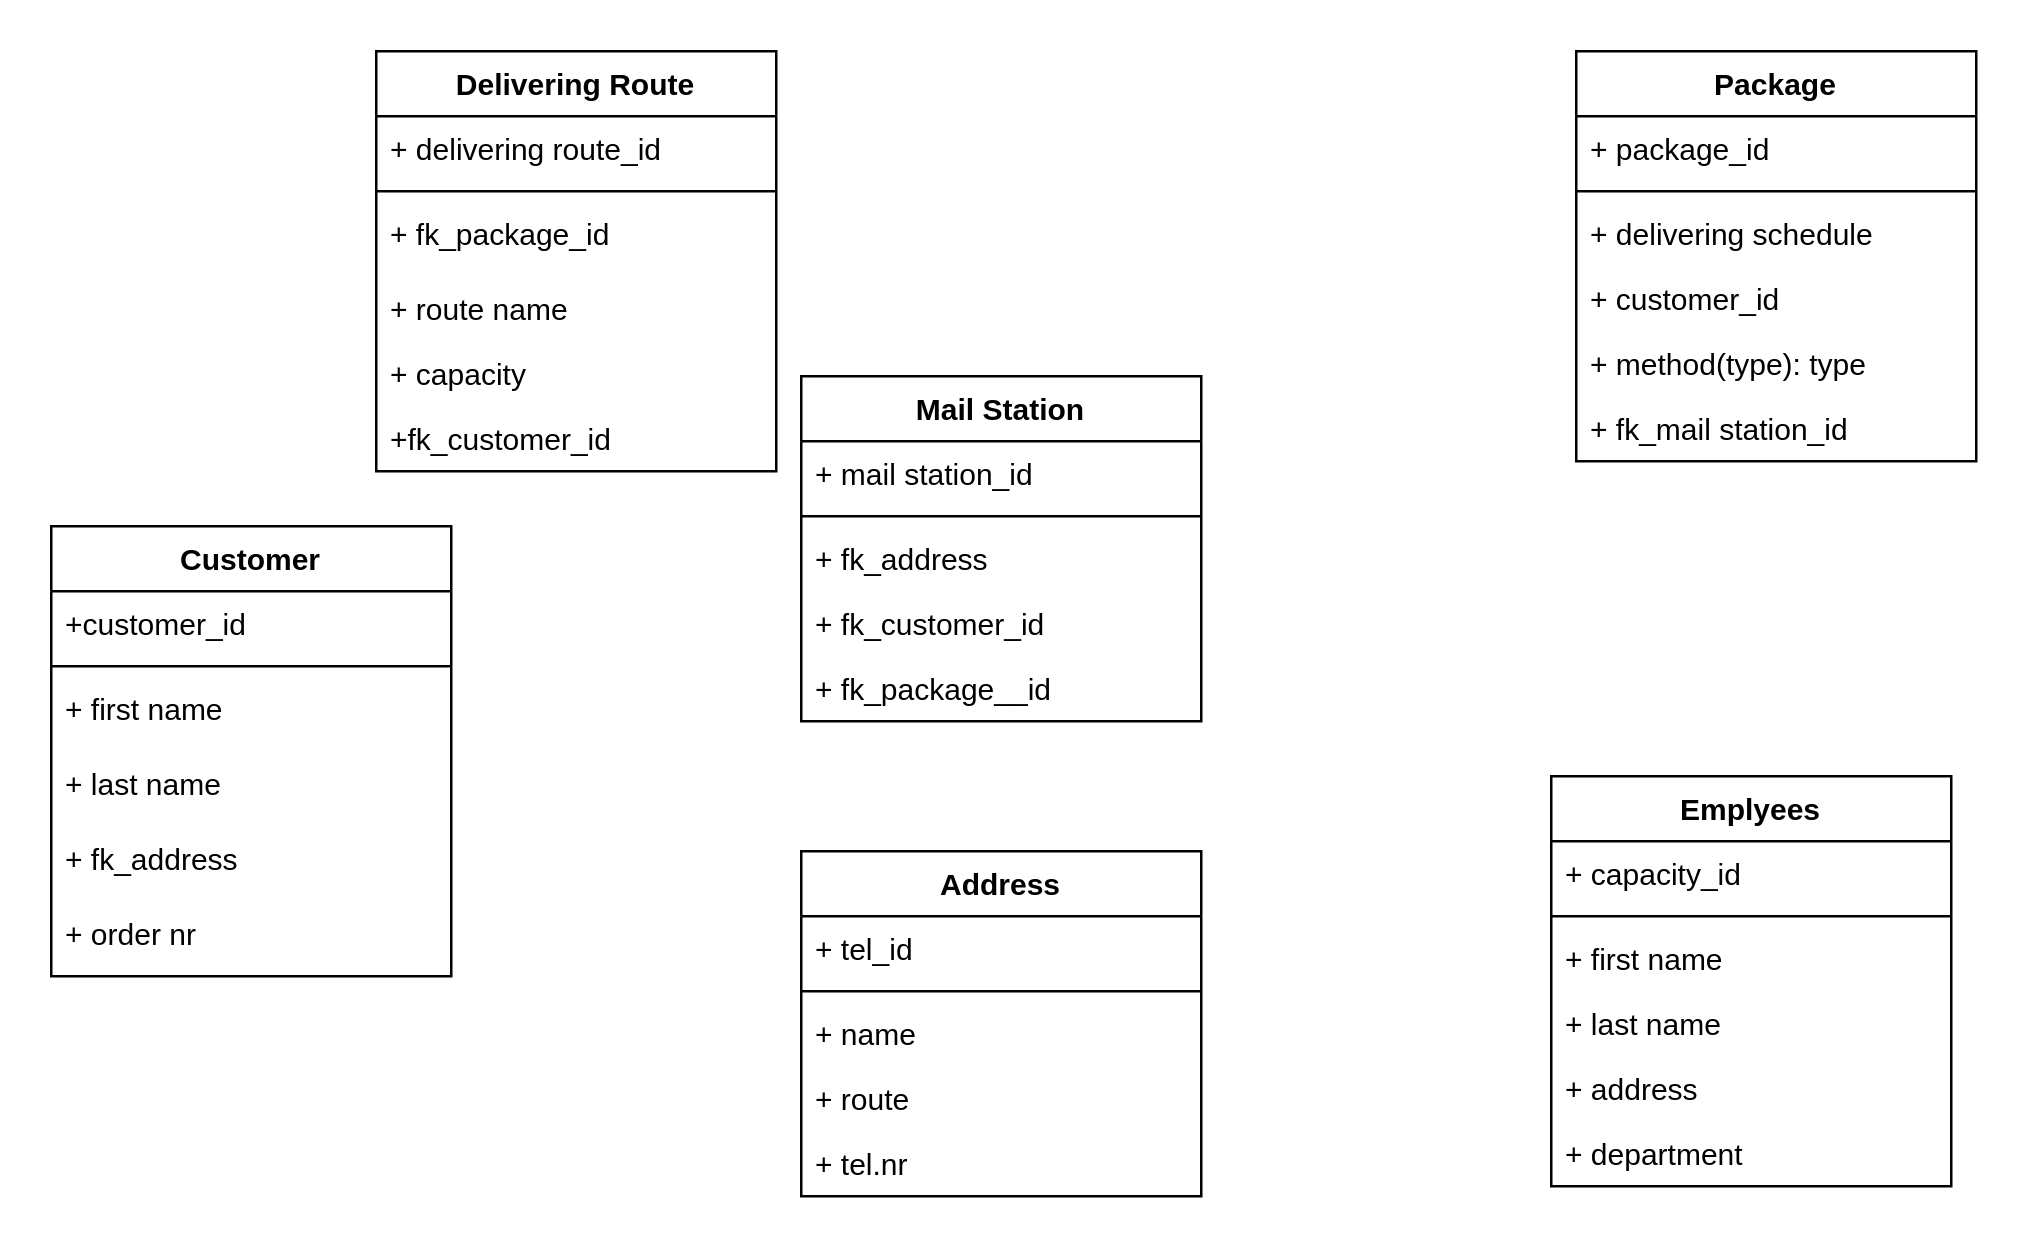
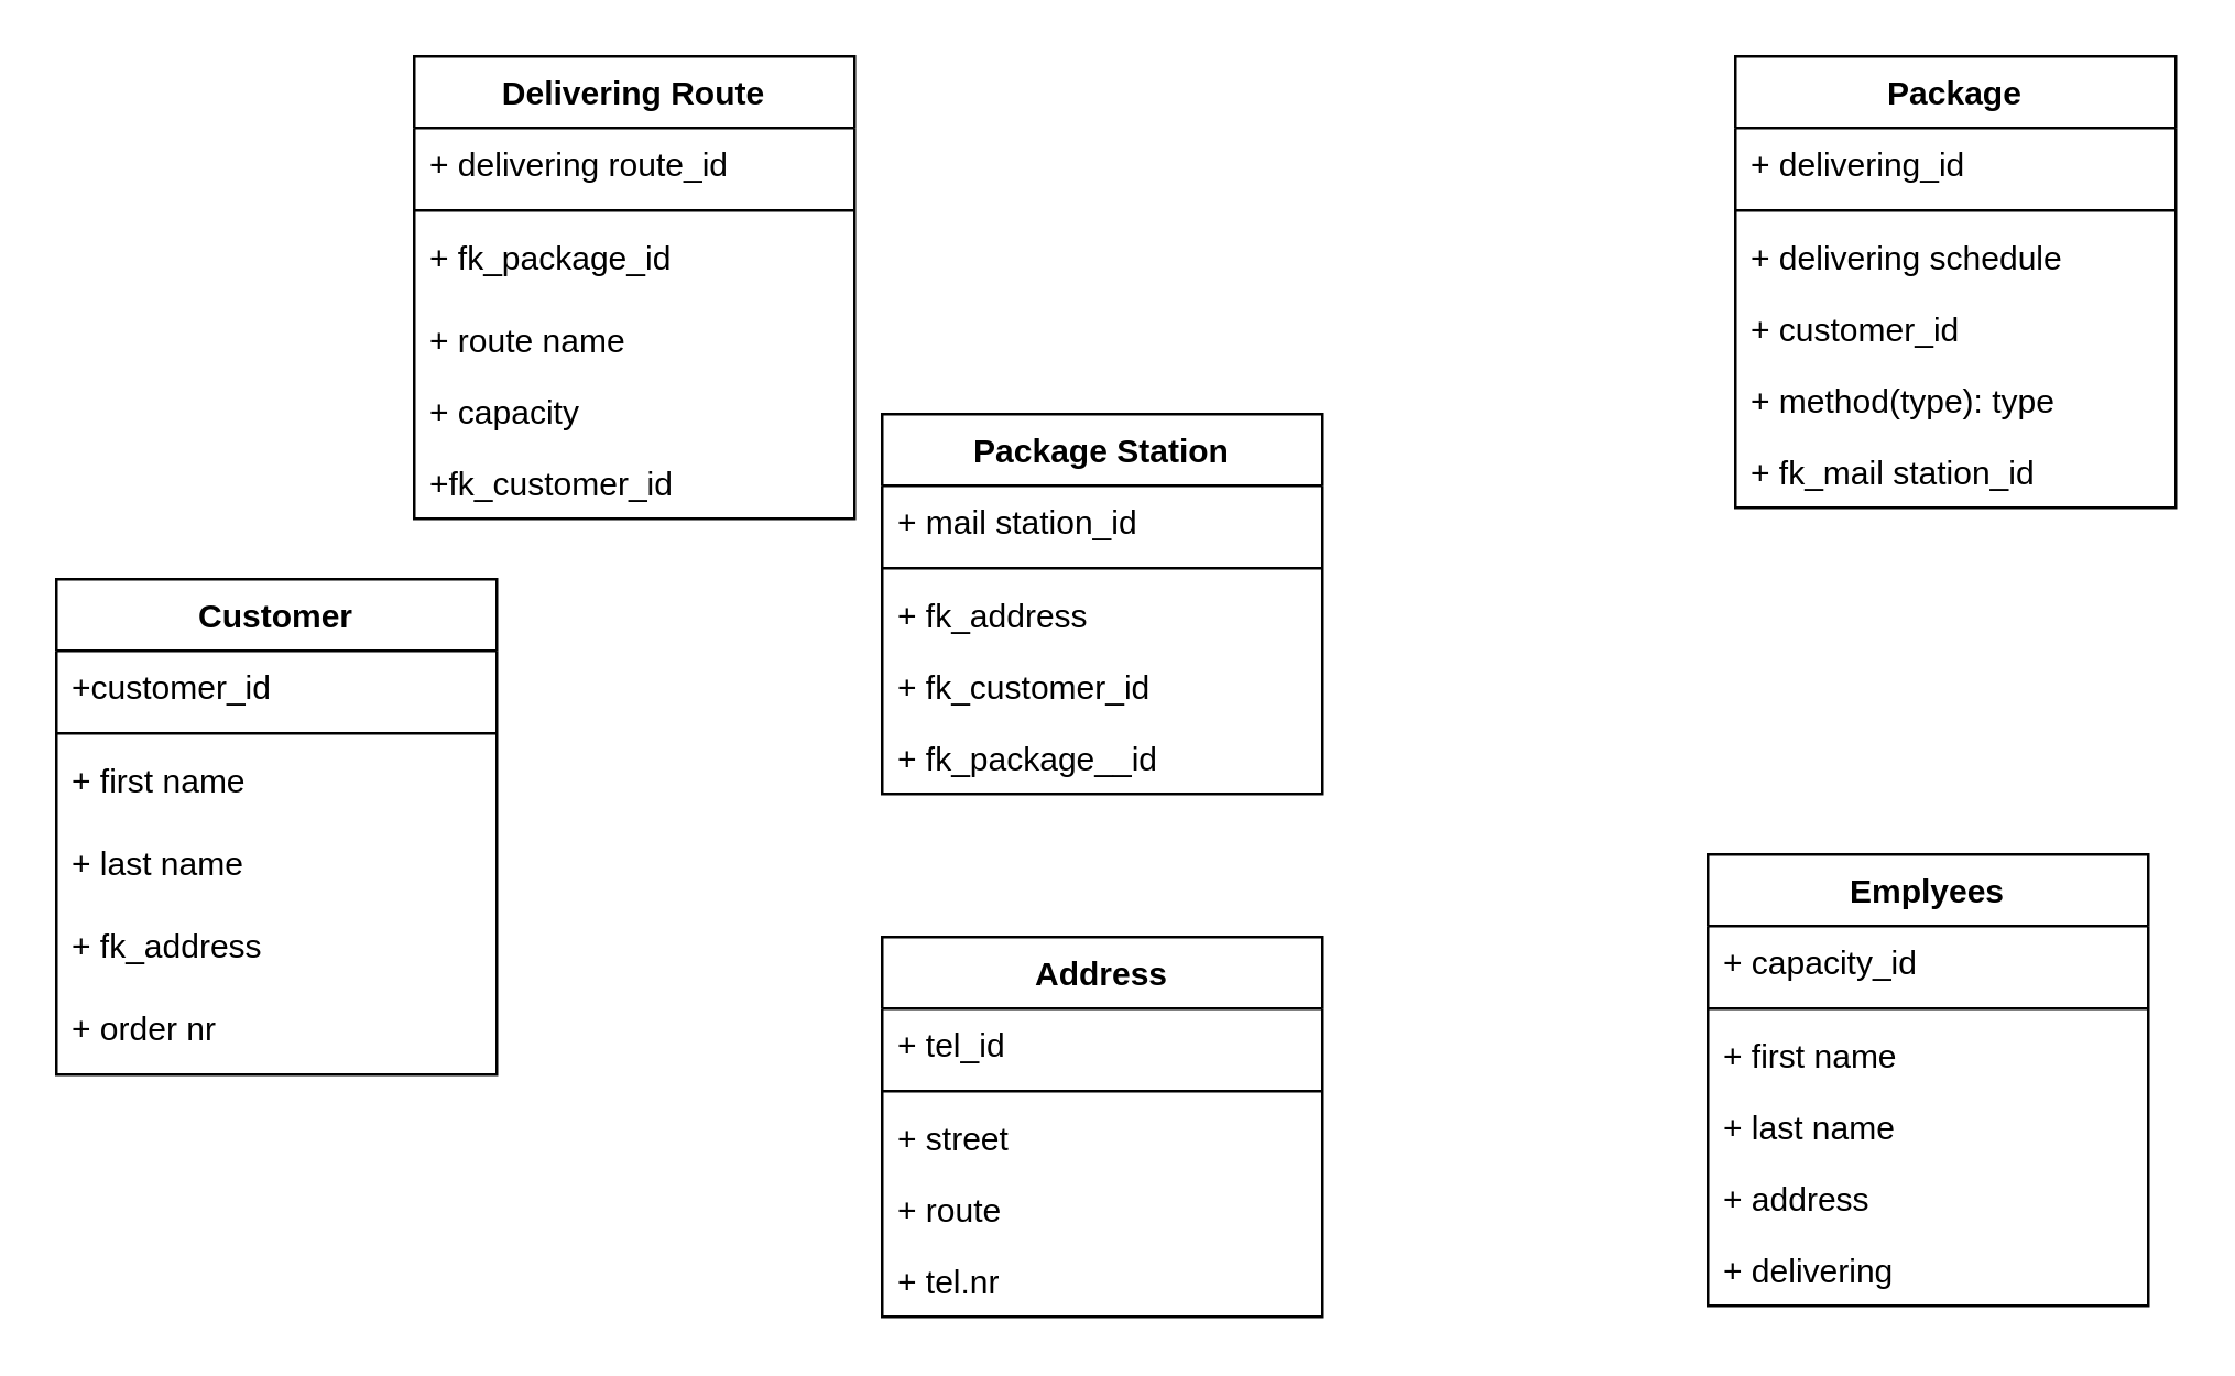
  <mxCell id="0" />
  <mxCell id="1" parent="0" />
  <mxCell id="2" value="Delivering Route" style="swimlane;fontStyle=1;align=center;verticalAlign=top;childLayout=stackLayout;horizontal=1;startSize=26;horizontalStack=0;resizeParent=1;resizeParentMax=0;resizeLast=0;collapsible=1;marginBottom=0;" vertex="1" parent="1"><mxGeometry x="150" y="20" width="160" height="168" as="geometry" /></mxCell>
  <mxCell id="3" value="+ delivering route_id" style="text;strokeColor=none;fillColor=none;align=left;verticalAlign=top;spacingLeft=4;spacingRight=4;overflow=hidden;rotatable=0;points=[[0,0.5],[1,0.5]];portConstraint=eastwest;" vertex="1" parent="2"><mxGeometry y="26" width="160" height="26" as="geometry" /></mxCell>
  <mxCell id="4" value="" style="line;strokeWidth=1;fillColor=none;align=left;verticalAlign=middle;spacingTop=-1;spacingLeft=3;spacingRight=3;rotatable=0;labelPosition=right;points=[];portConstraint=eastwest;" vertex="1" parent="2"><mxGeometry y="52" width="160" height="8" as="geometry" /></mxCell>
  <mxCell id="5" value="+ fk_package_id" style="text;strokeColor=none;fillColor=none;align=left;verticalAlign=top;spacingLeft=4;spacingRight=4;overflow=hidden;rotatable=0;points=[[0,0.5],[1,0.5]];portConstraint=eastwest;" vertex="1" parent="2"><mxGeometry y="60" width="160" height="30" as="geometry" /></mxCell>
  <mxCell id="6" value="+ route name" style="text;strokeColor=none;fillColor=none;align=left;verticalAlign=top;spacingLeft=4;spacingRight=4;overflow=hidden;rotatable=0;points=[[0,0.5],[1,0.5]];portConstraint=eastwest;" vertex="1" parent="2"><mxGeometry y="90" width="160" height="26" as="geometry" /></mxCell>
  <mxCell id="7" value="+ capacity" style="text;strokeColor=none;fillColor=none;align=left;verticalAlign=top;spacingLeft=4;spacingRight=4;overflow=hidden;rotatable=0;points=[[0,0.5],[1,0.5]];portConstraint=eastwest;" vertex="1" parent="2"><mxGeometry y="116" width="160" height="26" as="geometry" /></mxCell>
  <mxCell id="8" value="+fk_customer_id" style="text;strokeColor=none;fillColor=none;align=left;verticalAlign=top;spacingLeft=4;spacingRight=4;overflow=hidden;rotatable=0;points=[[0,0.5],[1,0.5]];portConstraint=eastwest;" vertex="1" parent="2"><mxGeometry y="142" width="160" height="26" as="geometry" /></mxCell>
  <mxCell id="9" value="Emplyees" style="swimlane;fontStyle=1;align=center;verticalAlign=top;childLayout=stackLayout;horizontal=1;startSize=26;horizontalStack=0;resizeParent=1;resizeParentMax=0;resizeLast=0;collapsible=1;marginBottom=0;" vertex="1" parent="1"><mxGeometry x="620" y="310" width="160" height="164" as="geometry" /></mxCell>
  <mxCell id="10" value="+ capacity_id" style="text;strokeColor=none;fillColor=none;align=left;verticalAlign=top;spacingLeft=4;spacingRight=4;overflow=hidden;rotatable=0;points=[[0,0.5],[1,0.5]];portConstraint=eastwest;" vertex="1" parent="9"><mxGeometry y="26" width="160" height="26" as="geometry" /></mxCell>
  <mxCell id="11" value="" style="line;strokeWidth=1;fillColor=none;align=left;verticalAlign=middle;spacingTop=-1;spacingLeft=3;spacingRight=3;rotatable=0;labelPosition=right;points=[];portConstraint=eastwest;" vertex="1" parent="9"><mxGeometry y="52" width="160" height="8" as="geometry" /></mxCell>
  <mxCell id="12" value="+ first name" style="text;strokeColor=none;fillColor=none;align=left;verticalAlign=top;spacingLeft=4;spacingRight=4;overflow=hidden;rotatable=0;points=[[0,0.5],[1,0.5]];portConstraint=eastwest;" vertex="1" parent="9"><mxGeometry y="60" width="160" height="26" as="geometry" /></mxCell>
  <mxCell id="13" value="+ last name" style="text;strokeColor=none;fillColor=none;align=left;verticalAlign=top;spacingLeft=4;spacingRight=4;overflow=hidden;rotatable=0;points=[[0,0.5],[1,0.5]];portConstraint=eastwest;" vertex="1" parent="9"><mxGeometry y="86" width="160" height="26" as="geometry" /></mxCell>
  <mxCell id="14" value="+ address" style="text;strokeColor=none;fillColor=none;align=left;verticalAlign=top;spacingLeft=4;spacingRight=4;overflow=hidden;rotatable=0;points=[[0,0.5],[1,0.5]];portConstraint=eastwest;" vertex="1" parent="9"><mxGeometry y="112" width="160" height="26" as="geometry" /></mxCell>
- <mxCell id="15" value="+ department" style="text;strokeColor=none;fillColor=none;align=left;verticalAlign=top;spacingLeft=4;spacingRight=4;overflow=hidden;rotatable=0;points=[[0,0.5],[1,0.5]];portConstraint=eastwest;" vertex="1" parent="9"><mxGeometry y="138" width="160" height="26" as="geometry" /></mxCell>
- <mxCell id="16" value="Mail Station" style="swimlane;fontStyle=1;align=center;verticalAlign=top;childLayout=stackLayout;horizontal=1;startSize=26;horizontalStack=0;resizeParent=1;resizeParentMax=0;resizeLast=0;collapsible=1;marginBottom=0;" vertex="1" parent="1"><mxGeometry x="320" y="150" width="160" height="138" as="geometry" /></mxCell>
+ <mxCell id="15" value="+ delivering" style="text;strokeColor=none;fillColor=none;align=left;verticalAlign=top;spacingLeft=4;spacingRight=4;overflow=hidden;rotatable=0;points=[[0,0.5],[1,0.5]];portConstraint=eastwest;" vertex="1" parent="9"><mxGeometry y="138" width="160" height="26" as="geometry" /></mxCell>
+ <mxCell id="16" value="Package Station" style="swimlane;fontStyle=1;align=center;verticalAlign=top;childLayout=stackLayout;horizontal=1;startSize=26;horizontalStack=0;resizeParent=1;resizeParentMax=0;resizeLast=0;collapsible=1;marginBottom=0;" vertex="1" parent="1"><mxGeometry x="320" y="150" width="160" height="138" as="geometry" /></mxCell>
  <mxCell id="17" value="+ mail station_id" style="text;strokeColor=none;fillColor=none;align=left;verticalAlign=top;spacingLeft=4;spacingRight=4;overflow=hidden;rotatable=0;points=[[0,0.5],[1,0.5]];portConstraint=eastwest;" vertex="1" parent="16"><mxGeometry y="26" width="160" height="26" as="geometry" /></mxCell>
  <mxCell id="18" value="" style="line;strokeWidth=1;fillColor=none;align=left;verticalAlign=middle;spacingTop=-1;spacingLeft=3;spacingRight=3;rotatable=0;labelPosition=right;points=[];portConstraint=eastwest;" vertex="1" parent="16"><mxGeometry y="52" width="160" height="8" as="geometry" /></mxCell>
  <mxCell id="19" value="+ fk_address" style="text;strokeColor=none;fillColor=none;align=left;verticalAlign=top;spacingLeft=4;spacingRight=4;overflow=hidden;rotatable=0;points=[[0,0.5],[1,0.5]];portConstraint=eastwest;" vertex="1" parent="16"><mxGeometry y="60" width="160" height="26" as="geometry" /></mxCell>
  <mxCell id="20" value="+ fk_customer_id" style="text;align=left;verticalAlign=top;spacingLeft=4;spacingRight=4;overflow=hidden;rotatable=0;points=[[0,0.5],[1,0.5]];portConstraint=eastwest;" vertex="1" parent="16"><mxGeometry y="86" width="160" height="26" as="geometry" /></mxCell>
  <mxCell id="21" value="+ fk_package__id" style="text;align=left;verticalAlign=top;spacingLeft=4;spacingRight=4;overflow=hidden;rotatable=0;points=[[0,0.5],[1,0.5]];portConstraint=eastwest;" vertex="1" parent="16"><mxGeometry y="112" width="160" height="26" as="geometry" /></mxCell>
  <mxCell id="22" value="Customer" style="swimlane;fontStyle=1;align=center;verticalAlign=top;childLayout=stackLayout;horizontal=1;startSize=26;horizontalStack=0;resizeParent=1;resizeParentMax=0;resizeLast=0;collapsible=1;marginBottom=0;" vertex="1" parent="1"><mxGeometry x="20" y="210" width="160" height="180" as="geometry" /></mxCell>
  <mxCell id="23" value="+customer_id" style="text;strokeColor=none;fillColor=none;align=left;verticalAlign=top;spacingLeft=4;spacingRight=4;overflow=hidden;rotatable=0;points=[[0,0.5],[1,0.5]];portConstraint=eastwest;" vertex="1" parent="22"><mxGeometry y="26" width="160" height="26" as="geometry" /></mxCell>
  <mxCell id="24" value="" style="line;strokeWidth=1;fillColor=none;align=left;verticalAlign=middle;spacingTop=-1;spacingLeft=3;spacingRight=3;rotatable=0;labelPosition=right;points=[];portConstraint=eastwest;" vertex="1" parent="22"><mxGeometry y="52" width="160" height="8" as="geometry" /></mxCell>
  <mxCell id="25" value="+ first name" style="text;strokeColor=none;fillColor=none;align=left;verticalAlign=top;spacingLeft=4;spacingRight=4;overflow=hidden;rotatable=0;points=[[0,0.5],[1,0.5]];portConstraint=eastwest;" vertex="1" parent="22"><mxGeometry y="60" width="160" height="30" as="geometry" /></mxCell>
  <mxCell id="26" value="+ last name" style="text;strokeColor=none;fillColor=none;align=left;verticalAlign=top;spacingLeft=4;spacingRight=4;overflow=hidden;rotatable=0;points=[[0,0.5],[1,0.5]];portConstraint=eastwest;" vertex="1" parent="22"><mxGeometry y="90" width="160" height="30" as="geometry" /></mxCell>
  <mxCell id="27" value="+ fk_address" style="text;strokeColor=none;fillColor=none;align=left;verticalAlign=top;spacingLeft=4;spacingRight=4;overflow=hidden;rotatable=0;points=[[0,0.5],[1,0.5]];portConstraint=eastwest;" vertex="1" parent="22"><mxGeometry y="120" width="160" height="30" as="geometry" /></mxCell>
  <mxCell id="28" value="+ order nr" style="text;strokeColor=none;fillColor=none;align=left;verticalAlign=top;spacingLeft=4;spacingRight=4;overflow=hidden;rotatable=0;points=[[0,0.5],[1,0.5]];portConstraint=eastwest;" vertex="1" parent="22"><mxGeometry y="150" width="160" height="30" as="geometry" /></mxCell>
  <mxCell id="29" value="Address" style="swimlane;fontStyle=1;align=center;verticalAlign=top;childLayout=stackLayout;horizontal=1;startSize=26;horizontalStack=0;resizeParent=1;resizeParentMax=0;resizeLast=0;collapsible=1;marginBottom=0;" vertex="1" parent="1"><mxGeometry x="320" y="340" width="160" height="138" as="geometry" /></mxCell>
  <mxCell id="30" value="+ tel_id" style="text;strokeColor=none;fillColor=none;align=left;verticalAlign=top;spacingLeft=4;spacingRight=4;overflow=hidden;rotatable=0;points=[[0,0.5],[1,0.5]];portConstraint=eastwest;" vertex="1" parent="29"><mxGeometry y="26" width="160" height="26" as="geometry" /></mxCell>
  <mxCell id="31" value="" style="line;strokeWidth=1;fillColor=none;align=left;verticalAlign=middle;spacingTop=-1;spacingLeft=3;spacingRight=3;rotatable=0;labelPosition=right;points=[];portConstraint=eastwest;" vertex="1" parent="29"><mxGeometry y="52" width="160" height="8" as="geometry" /></mxCell>
- <mxCell id="32" value="+ name" style="text;strokeColor=none;fillColor=none;align=left;verticalAlign=top;spacingLeft=4;spacingRight=4;overflow=hidden;rotatable=0;points=[[0,0.5],[1,0.5]];portConstraint=eastwest;" vertex="1" parent="29"><mxGeometry y="60" width="160" height="26" as="geometry" /></mxCell>
+ <mxCell id="32" value="+ street" style="text;strokeColor=none;fillColor=none;align=left;verticalAlign=top;spacingLeft=4;spacingRight=4;overflow=hidden;rotatable=0;points=[[0,0.5],[1,0.5]];portConstraint=eastwest;" vertex="1" parent="29"><mxGeometry y="60" width="160" height="26" as="geometry" /></mxCell>
  <mxCell id="33" value="+ route" style="text;strokeColor=none;fillColor=none;align=left;verticalAlign=top;spacingLeft=4;spacingRight=4;overflow=hidden;rotatable=0;points=[[0,0.5],[1,0.5]];portConstraint=eastwest;" vertex="1" parent="29"><mxGeometry y="86" width="160" height="26" as="geometry" /></mxCell>
  <mxCell id="34" value="+ tel.nr" style="text;strokeColor=none;fillColor=none;align=left;verticalAlign=top;spacingLeft=4;spacingRight=4;overflow=hidden;rotatable=0;points=[[0,0.5],[1,0.5]];portConstraint=eastwest;" vertex="1" parent="29"><mxGeometry y="112" width="160" height="26" as="geometry" /></mxCell>
  <mxCell id="35" value="Package" style="swimlane;fontStyle=1;align=center;verticalAlign=top;childLayout=stackLayout;horizontal=1;startSize=26;horizontalStack=0;resizeParent=1;resizeParentMax=0;resizeLast=0;collapsible=1;marginBottom=0;" vertex="1" parent="1"><mxGeometry x="630" y="20" width="160" height="164" as="geometry" /></mxCell>
- <mxCell id="36" value="+ package_id" style="text;strokeColor=none;fillColor=none;align=left;verticalAlign=top;spacingLeft=4;spacingRight=4;overflow=hidden;rotatable=0;points=[[0,0.5],[1,0.5]];portConstraint=eastwest;" vertex="1" parent="35"><mxGeometry y="26" width="160" height="26" as="geometry" /></mxCell>
+ <mxCell id="36" value="+ delivering_id" style="text;strokeColor=none;fillColor=none;align=left;verticalAlign=top;spacingLeft=4;spacingRight=4;overflow=hidden;rotatable=0;points=[[0,0.5],[1,0.5]];portConstraint=eastwest;" vertex="1" parent="35"><mxGeometry y="26" width="160" height="26" as="geometry" /></mxCell>
  <mxCell id="37" value="" style="line;strokeWidth=1;fillColor=none;align=left;verticalAlign=middle;spacingTop=-1;spacingLeft=3;spacingRight=3;rotatable=0;labelPosition=right;points=[];portConstraint=eastwest;" vertex="1" parent="35"><mxGeometry y="52" width="160" height="8" as="geometry" /></mxCell>
  <mxCell id="38" value="+ delivering schedule" style="text;strokeColor=none;fillColor=none;align=left;verticalAlign=top;spacingLeft=4;spacingRight=4;overflow=hidden;rotatable=0;points=[[0,0.5],[1,0.5]];portConstraint=eastwest;" vertex="1" parent="35"><mxGeometry y="60" width="160" height="26" as="geometry" /></mxCell>
  <mxCell id="39" value="+ customer_id" style="text;strokeColor=none;fillColor=none;align=left;verticalAlign=top;spacingLeft=4;spacingRight=4;overflow=hidden;rotatable=0;points=[[0,0.5],[1,0.5]];portConstraint=eastwest;" vertex="1" parent="35"><mxGeometry y="86" width="160" height="26" as="geometry" /></mxCell>
  <mxCell id="40" value="+ method(type): type" style="text;strokeColor=none;fillColor=none;align=left;verticalAlign=top;spacingLeft=4;spacingRight=4;overflow=hidden;rotatable=0;points=[[0,0.5],[1,0.5]];portConstraint=eastwest;" vertex="1" parent="35"><mxGeometry y="112" width="160" height="26" as="geometry" /></mxCell>
  <mxCell id="41" value="+ fk_mail station_id" style="text;strokeColor=none;fillColor=none;align=left;verticalAlign=top;spacingLeft=4;spacingRight=4;overflow=hidden;rotatable=0;points=[[0,0.5],[1,0.5]];portConstraint=eastwest;" vertex="1" parent="35"><mxGeometry y="138" width="160" height="26" as="geometry" /></mxCell>
